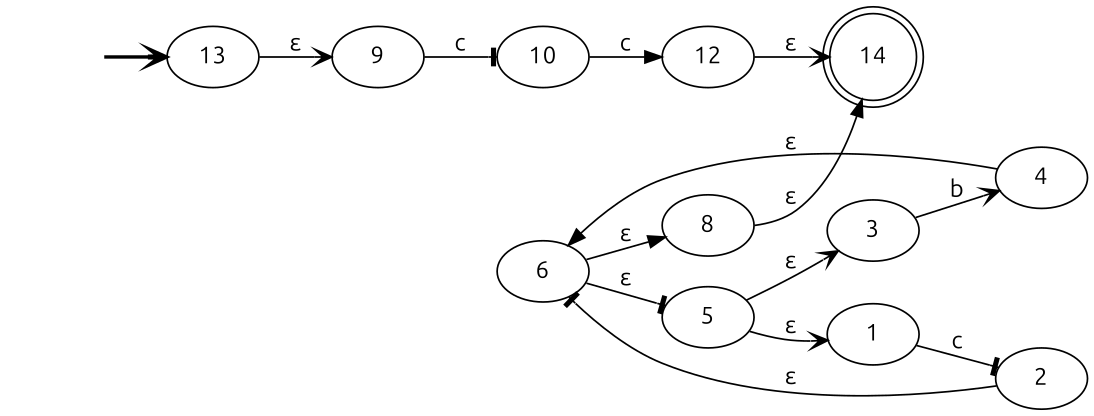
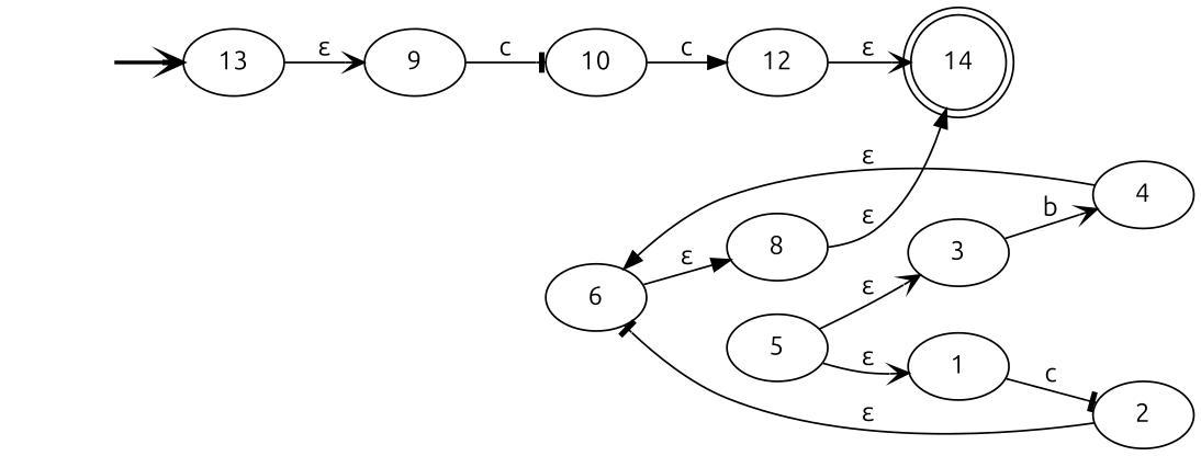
  digraph {
    fontname=Ubuntu
    rankdir=LR
    node [fontname=Ubuntu]
    edge [arrowhead=vee fontname=Ubuntu]
    fake [style=invisible]
    13 [root=true]
    9
    10
    12
    14 [shape=doublecircle]
    8
    5
    1
    3
    2
    4
    6
    fake -> 13 [style=bold]
    13 -> 9 [label="ε"]
    9 -> 10 [arrowhead=tee label=c]
    10 -> 12 [arrowhead=normal label=c]
    12 -> 14 [label="ε"]
    8 -> 14 [arrowhead=normal label="ε"]
    5 -> 1 [label="ε"]
    5 -> 3 [label="ε"]
    1 -> 2 [arrowhead=tee label=c]
    3 -> 4 [label=b]
    2 -> 6 [arrowhead=tee label="ε"]
    4 -> 6 [arrowhead=normal label="ε"]
    6 -> 8 [arrowhead=normal label="ε"]
-   6 -> 5 [arrowhead=tee label="ε"]
  }
